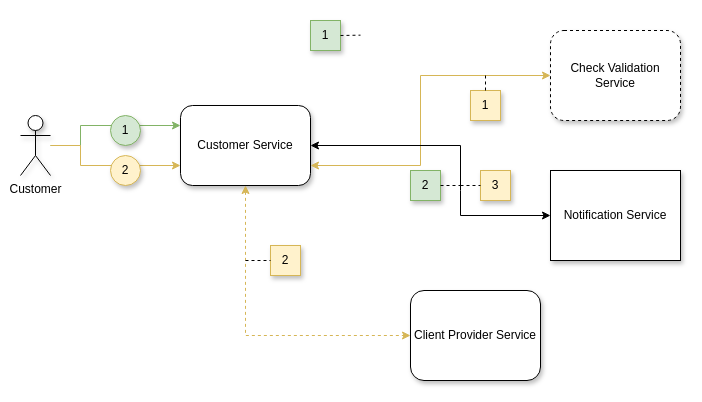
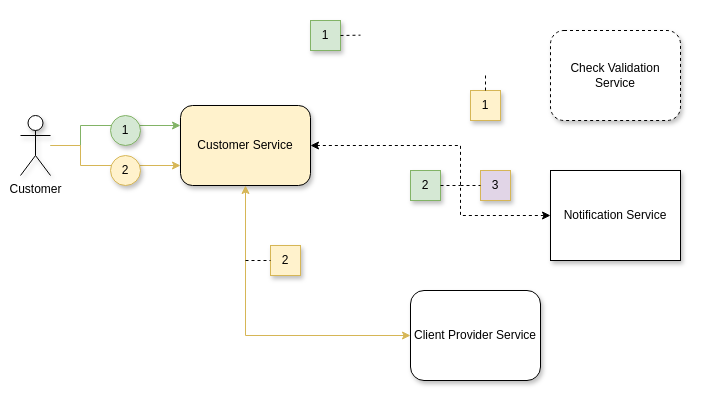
  <mxCell id="0" />
  <mxCell id="1" parent="0" />
- <mxCell id="2" value="Customer Service" style="rounded=1;whiteSpace=wrap;html=1;shadow=1;" vertex="1" parent="1"><mxGeometry x="180" y="105" width="130" height="80" as="geometry" /></mxCell>
+ <mxCell id="2" value="Customer Service" style="rounded=1;whiteSpace=wrap;html=1;shadow=1;fillColor=#fff2cc;" vertex="1" parent="1"><mxGeometry x="180" y="105" width="130" height="80" as="geometry" /></mxCell>
  <mxCell id="3" style="edgeStyle=orthogonalEdgeStyle;rounded=0;orthogonalLoop=1;jettySize=auto;html=1;entryX=0;entryY=0.25;entryDx=0;entryDy=0;strokeColor=#82b366;fillColor=#d5e8d4;" edge="1" parent="1" source="5" target="2"><mxGeometry relative="1" as="geometry"><Array as="points"><mxPoint x="80" y="145" /><mxPoint x="80" y="125" /></Array></mxGeometry></mxCell>
  <mxCell id="4" style="edgeStyle=orthogonalEdgeStyle;rounded=0;orthogonalLoop=1;jettySize=auto;html=1;entryX=0;entryY=0.75;entryDx=0;entryDy=0;fillColor=#fff2cc;strokeColor=#d6b656;" edge="1" parent="1" source="5" target="2"><mxGeometry relative="1" as="geometry"><Array as="points"><mxPoint x="80" y="145" /><mxPoint x="80" y="165" /></Array></mxGeometry></mxCell>
  <mxCell id="5" value="Customer" style="shape=umlActor;verticalLabelPosition=bottom;verticalAlign=top;html=1;outlineConnect=0;shadow=1;" vertex="1" parent="1"><mxGeometry x="20" y="115" width="30" height="60" as="geometry" /></mxCell>
  <mxCell id="6" value="Check Validation Service" style="rounded=1;whiteSpace=wrap;html=1;shadow=1;dashed=1;" vertex="1" parent="1"><mxGeometry x="550" y="30" width="130" height="90" as="geometry" /></mxCell>
  <mxCell id="7" value="Client Provider Service" style="rounded=1;whiteSpace=wrap;html=1;shadow=1;" vertex="1" parent="1"><mxGeometry x="410" y="290" width="130" height="90" as="geometry" /></mxCell>
  <mxCell id="8" value="Notification Service" style="whiteSpace=wrap;html=1;shadow=1;rounded=0;" vertex="1" parent="1"><mxGeometry x="550" y="170" width="130" height="90" as="geometry" /></mxCell>
  <mxCell id="9" value="1" style="ellipse;whiteSpace=wrap;html=1;fillColor=#d5e8d4;strokeColor=#82b366;shadow=1;" vertex="1" parent="1"><mxGeometry x="110" y="115" width="30" height="30" as="geometry" /></mxCell>
  <mxCell id="10" value="2" style="ellipse;whiteSpace=wrap;html=1;fillColor=#fff2cc;strokeColor=#d6b656;shadow=1;" vertex="1" parent="1"><mxGeometry x="110" y="155" width="30" height="30" as="geometry" /></mxCell>
- <mxCell id="11" value="" style="endArrow=classic;startArrow=classic;html=1;rounded=0;entryX=0;entryY=0.5;entryDx=0;entryDy=0;exitX=1;exitY=0.75;exitDx=0;exitDy=0;fillColor=#fff2cc;strokeColor=#d6b656;" edge="1" parent="1" source="2" target="6"><mxGeometry width="50" height="50" relative="1" as="geometry"><mxPoint x="250" y="200" as="sourcePoint" /><mxPoint x="300" y="150" as="targetPoint" /><Array as="points"><mxPoint x="420" y="165" /><mxPoint x="420" y="75" /></Array></mxGeometry></mxCell>
- <mxCell id="12" value="" style="endArrow=classic;startArrow=classic;html=1;rounded=0;entryX=0;entryY=0.5;entryDx=0;entryDy=0;exitX=1;exitY=0.5;exitDx=0;exitDy=0;" edge="1" parent="1" source="2" target="8"><mxGeometry width="50" height="50" relative="1" as="geometry"><mxPoint x="250" y="200" as="sourcePoint" /><mxPoint x="300" y="150" as="targetPoint" /><Array as="points"><mxPoint x="460" y="145" /><mxPoint x="460" y="190" /><mxPoint x="460" y="215" /></Array></mxGeometry></mxCell>
- <mxCell id="13" value="" style="endArrow=classic;startArrow=classic;html=1;rounded=0;entryX=0;entryY=0.5;entryDx=0;entryDy=0;exitX=0.5;exitY=1;exitDx=0;exitDy=0;fillColor=#fff2cc;strokeColor=#d6b656;dashed=1;" edge="1" parent="1" source="2" target="7"><mxGeometry width="50" height="50" relative="1" as="geometry"><mxPoint x="320" y="210" as="sourcePoint" /><mxPoint x="370" y="195" as="targetPoint" /><Array as="points"><mxPoint x="245" y="335" /></Array></mxGeometry></mxCell>
+ <mxCell id="12" value="" style="endArrow=classic;startArrow=classic;html=1;rounded=0;entryX=0;entryY=0.5;entryDx=0;entryDy=0;exitX=1;exitY=0.5;exitDx=0;exitDy=0;dashed=1;" edge="1" parent="1" source="2" target="8"><mxGeometry width="50" height="50" relative="1" as="geometry"><mxPoint x="250" y="200" as="sourcePoint" /><mxPoint x="300" y="150" as="targetPoint" /><Array as="points"><mxPoint x="460" y="145" /><mxPoint x="460" y="190" /><mxPoint x="460" y="215" /></Array></mxGeometry></mxCell>
+ <mxCell id="13" value="" style="endArrow=classic;startArrow=classic;html=1;rounded=0;entryX=0;entryY=0.5;entryDx=0;entryDy=0;exitX=0.5;exitY=1;exitDx=0;exitDy=0;fillColor=#fff2cc;strokeColor=#d6b656;" edge="1" parent="1" source="2" target="7"><mxGeometry width="50" height="50" relative="1" as="geometry"><mxPoint x="320" y="210" as="sourcePoint" /><mxPoint x="370" y="195" as="targetPoint" /><Array as="points"><mxPoint x="245" y="335" /></Array></mxGeometry></mxCell>
  <mxCell id="14" value="1" style="whiteSpace=wrap;html=1;aspect=fixed;fillColor=#d5e8d4;strokeColor=#82b366;shadow=1;" vertex="1" parent="1"><mxGeometry x="310" y="20" width="30" height="30" as="geometry" /></mxCell>
  <mxCell id="15" value="" style="endArrow=none;dashed=1;html=1;rounded=0;" edge="1" parent="1"><mxGeometry width="50" height="50" relative="1" as="geometry"><mxPoint x="340" y="35" as="sourcePoint" /><mxPoint x="360" y="34.66" as="targetPoint" /></mxGeometry></mxCell>
  <mxCell id="16" value="2" style="whiteSpace=wrap;html=1;aspect=fixed;fillColor=#d5e8d4;strokeColor=#82b366;shadow=1;" vertex="1" parent="1"><mxGeometry x="410" y="170" width="30" height="30" as="geometry" /></mxCell>
  <mxCell id="17" value="" style="endArrow=none;dashed=1;html=1;rounded=0;exitX=1;exitY=0.5;exitDx=0;exitDy=0;" edge="1" parent="1" source="16"><mxGeometry width="50" height="50" relative="1" as="geometry"><mxPoint x="250" y="200" as="sourcePoint" /><mxPoint x="460" y="185" as="targetPoint" /></mxGeometry></mxCell>
  <mxCell id="18" value="1" style="whiteSpace=wrap;html=1;aspect=fixed;fillColor=#fff2cc;strokeColor=#d6b656;shadow=1;" vertex="1" parent="1"><mxGeometry x="470" y="90" width="30" height="30" as="geometry" /></mxCell>
  <mxCell id="19" value="" style="endArrow=none;dashed=1;html=1;rounded=0;entryX=0.5;entryY=0;entryDx=0;entryDy=0;" edge="1" parent="1" target="18"><mxGeometry width="50" height="50" relative="1" as="geometry"><mxPoint x="485" y="75" as="sourcePoint" /><mxPoint x="300" y="145" as="targetPoint" /></mxGeometry></mxCell>
  <mxCell id="20" value="2" style="whiteSpace=wrap;html=1;aspect=fixed;fillColor=#fff2cc;strokeColor=#d6b656;shadow=1;" vertex="1" parent="1"><mxGeometry x="270" y="245" width="30" height="30" as="geometry" /></mxCell>
  <mxCell id="21" value="" style="endArrow=none;dashed=1;html=1;rounded=0;entryX=0;entryY=0.5;entryDx=0;entryDy=0;" edge="1" parent="1" target="20"><mxGeometry width="50" height="50" relative="1" as="geometry"><mxPoint x="245" y="260" as="sourcePoint" /><mxPoint x="275" y="260" as="targetPoint" /></mxGeometry></mxCell>
- <mxCell id="22" value="3" style="whiteSpace=wrap;html=1;aspect=fixed;fillColor=#fff2cc;strokeColor=#d6b656;shadow=1;" vertex="1" parent="1"><mxGeometry x="480" y="170" width="30" height="30" as="geometry" /></mxCell>
+ <mxCell id="22" value="3" style="whiteSpace=wrap;html=1;aspect=fixed;fillColor=#e1d5e7;strokeColor=#d6b656;shadow=1;" vertex="1" parent="1"><mxGeometry x="480" y="170" width="30" height="30" as="geometry" /></mxCell>
  <mxCell id="23" value="" style="endArrow=none;dashed=1;html=1;rounded=0;entryX=0;entryY=0.5;entryDx=0;entryDy=0;" edge="1" parent="1" target="22"><mxGeometry width="50" height="50" relative="1" as="geometry"><mxPoint x="460" y="185" as="sourcePoint" /><mxPoint x="470" y="195" as="targetPoint" /></mxGeometry></mxCell>
